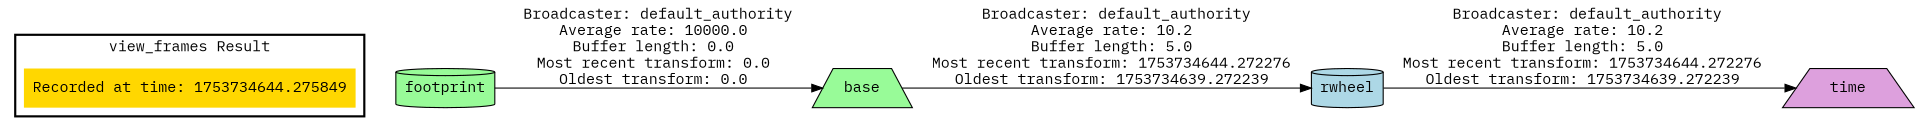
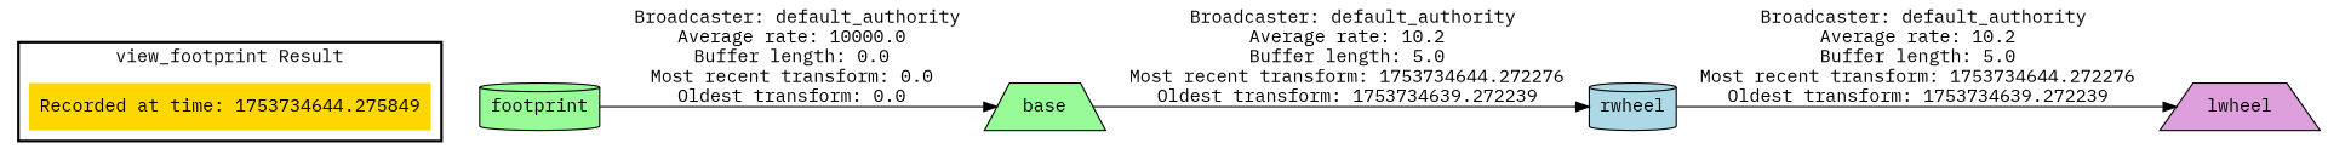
  digraph {
    fontname="IBM Plex Mono"
    rankdir=LR
    node [fillcolor=palegreen fontname="IBM Plex Mono" shape=cylinder style=filled]
    edge [fontname="IBM Plex Mono"]
    "Recorded at time: 1753734644.275849" [fillcolor=gold shape=plaintext]
    footprint
    base [shape=trapezium]
    rwheel [fillcolor=lightblue]
-   lwheel [fillcolor=plum shape=trapezium label=time]
+   lwheel [fillcolor=plum shape=trapezium]
    subgraph cluster_1 {
      color=black
-     label="view_frames Result"
+     label="view_footprint Result"
      style=bold
      "Recorded at time: 1753734644.275849"
    }
    "Recorded at time: 1753734644.275849" -> footprint [style=invis]
    footprint -> base [label=" Broadcaster: default_authority\nAverage rate: 10000.0\nBuffer length: 0.0\nMost recent transform: 0.0\nOldest transform: 0.0\n"]
    base -> rwheel [label=" Broadcaster: default_authority\nAverage rate: 10.2\nBuffer length: 5.0\nMost recent transform: 1753734644.272276\nOldest transform: 1753734639.272239\n"]
    rwheel -> lwheel [label=" Broadcaster: default_authority\nAverage rate: 10.2\nBuffer length: 5.0\nMost recent transform: 1753734644.272276\nOldest transform: 1753734639.272239\n"]
  }
